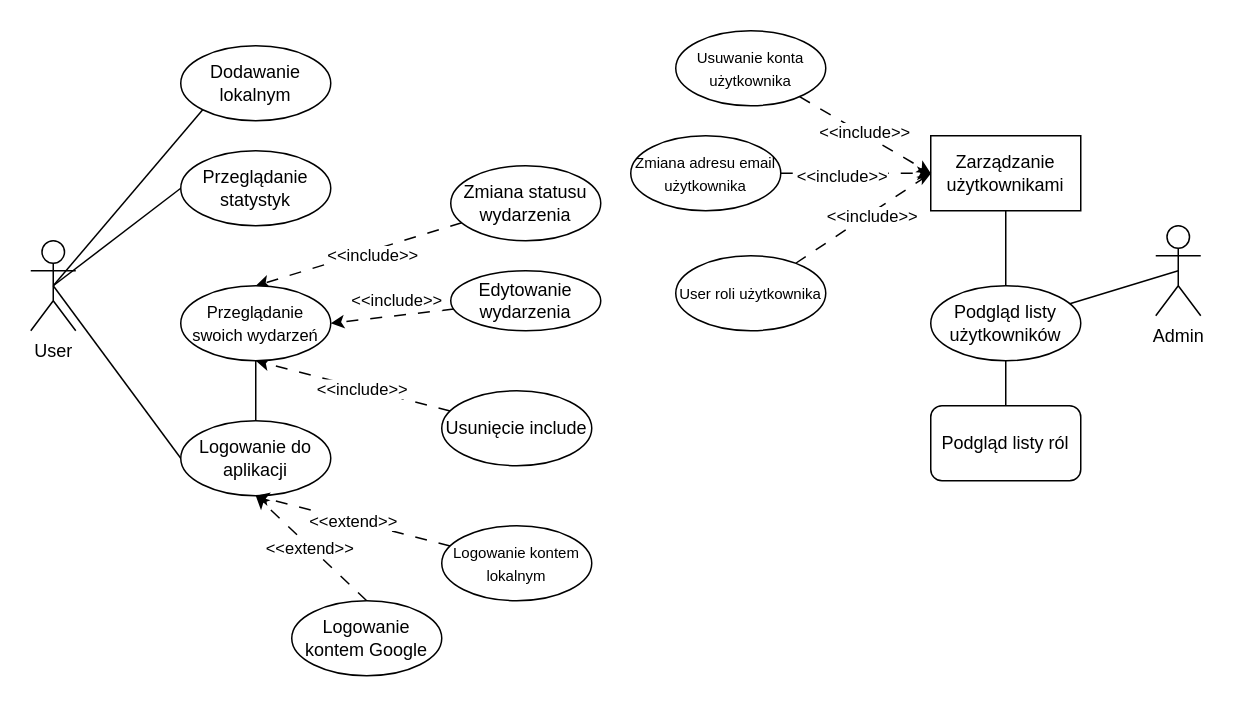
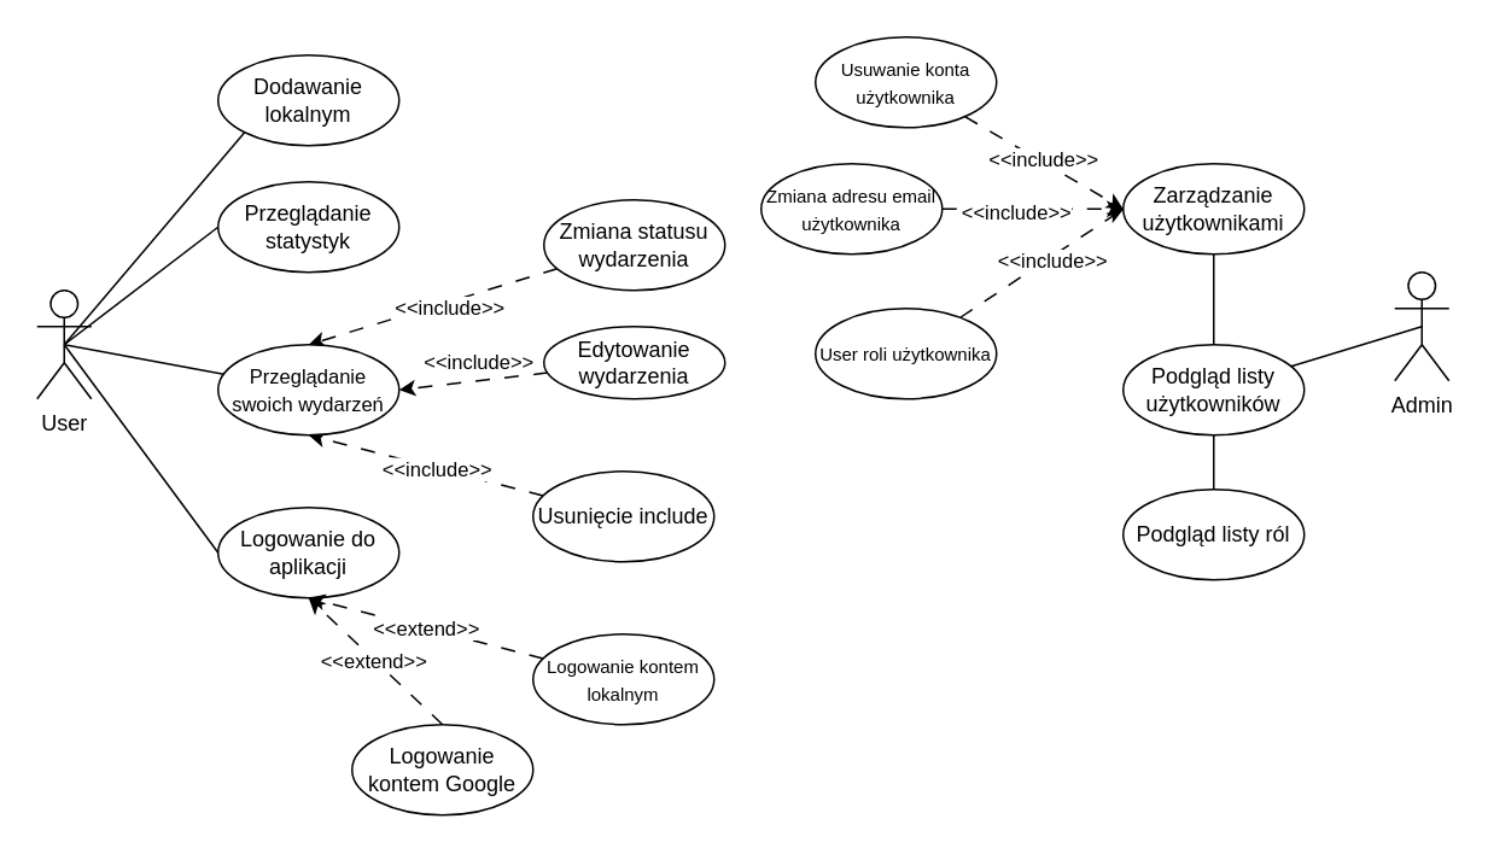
  <mxCell id="0" />
  <mxCell id="1" parent="0" />
  <mxCell id="2" style="rounded=0;orthogonalLoop=1;jettySize=auto;html=1;exitX=0.5;exitY=0.5;exitDx=0;exitDy=0;exitPerimeter=0;endArrow=none;startFill=0;entryX=0;entryY=0.5;entryDx=0;entryDy=0;" parent="1" source="4" target="6" edge="1"><mxGeometry relative="1" as="geometry" /></mxCell>
  <mxCell id="3" style="rounded=0;orthogonalLoop=1;jettySize=auto;html=1;entryX=0;entryY=1;entryDx=0;entryDy=0;endArrow=none;startFill=0;exitX=0.5;exitY=0.5;exitDx=0;exitDy=0;endFill=1;startArrow=none;exitPerimeter=0;" parent="1" source="4" target="13" edge="1"><mxGeometry relative="1" as="geometry" /></mxCell>
  <mxCell id="4" value="User" style="shape=umlActor;verticalLabelPosition=bottom;verticalAlign=top;html=1;outlineConnect=0;" parent="1" vertex="1"><mxGeometry x="20" y="160" width="30" height="60" as="geometry" /></mxCell>
  <mxCell id="5" value="Admin" style="shape=umlActor;verticalLabelPosition=bottom;verticalAlign=top;html=1;outlineConnect=0;" parent="1" vertex="1"><mxGeometry x="770" y="150" width="30" height="60" as="geometry" /></mxCell>
  <mxCell id="6" value="Logowanie do aplikacji" style="ellipse;whiteSpace=wrap;html=1;" parent="1" vertex="1"><mxGeometry x="120" y="280" width="100" height="50" as="geometry" /></mxCell>
  <mxCell id="7" style="rounded=0;orthogonalLoop=1;jettySize=auto;html=1;exitX=0.5;exitY=0;exitDx=0;exitDy=0;entryX=0.5;entryY=1;entryDx=0;entryDy=0;dashed=1;dashPattern=8 8;" parent="1" source="9" target="6" edge="1"><mxGeometry relative="1" as="geometry" /></mxCell>
  <mxCell id="8" value="&amp;lt;&amp;lt;extend&amp;gt;&amp;gt;" style="edgeLabel;html=1;align=center;verticalAlign=middle;resizable=0;points=[];" parent="7" vertex="1" connectable="0"><mxGeometry x="0.017" y="1" relative="1" as="geometry"><mxPoint as="offset" /></mxGeometry></mxCell>
  <mxCell id="9" value="Logowanie kontem Google" style="ellipse;whiteSpace=wrap;html=1;" parent="1" vertex="1"><mxGeometry x="194" y="400" width="100" height="50" as="geometry" /></mxCell>
  <mxCell id="10" style="rounded=0;orthogonalLoop=1;jettySize=auto;html=1;entryX=0.5;entryY=1;entryDx=0;entryDy=0;dashed=1;dashPattern=8 8;" parent="1" source="12" target="6" edge="1"><mxGeometry relative="1" as="geometry" /></mxCell>
  <mxCell id="11" value="&amp;lt;&amp;lt;extend&amp;gt;&amp;gt;" style="edgeLabel;html=1;align=center;verticalAlign=middle;resizable=0;points=[];" parent="10" vertex="1" connectable="0"><mxGeometry relative="1" as="geometry"><mxPoint as="offset" /></mxGeometry></mxCell>
  <mxCell id="12" value="&lt;font style=&quot;font-size: 10px;&quot;&gt;Logowanie kontem lokalnym&lt;/font&gt;" style="ellipse;whiteSpace=wrap;html=1;" parent="1" vertex="1"><mxGeometry x="294" y="350" width="100" height="50" as="geometry" /></mxCell>
  <mxCell id="13" value="Dodawanie lokalnym" style="ellipse;whiteSpace=wrap;html=1;" parent="1" vertex="1"><mxGeometry x="120" y="30" width="100" height="50" as="geometry" /></mxCell>
- <mxCell id="14" value="Zarządzanie użytkownikami" style="whiteSpace=wrap;html=1;rounded=0;" parent="1" vertex="1"><mxGeometry x="620" y="90" width="100" height="50" as="geometry" /></mxCell>
+ <mxCell id="14" value="Zarządzanie użytkownikami" style="ellipse;whiteSpace=wrap;html=1;" parent="1" vertex="1"><mxGeometry x="620" y="90" width="100" height="50" as="geometry" /></mxCell>
  <mxCell id="15" style="rounded=0;orthogonalLoop=1;jettySize=auto;html=1;endArrow=none;startFill=0;" parent="1" source="14" target="38" edge="1"><mxGeometry relative="1" as="geometry" /></mxCell>
  <mxCell id="16" style="rounded=0;orthogonalLoop=1;jettySize=auto;html=1;entryX=0.5;entryY=0;entryDx=0;entryDy=0;dashed=1;dashPattern=8 8;" parent="1" source="18" target="23" edge="1"><mxGeometry relative="1" as="geometry" /></mxCell>
  <mxCell id="17" value="&amp;lt;&amp;lt;include&amp;gt;&amp;gt;" style="edgeLabel;html=1;align=center;verticalAlign=middle;resizable=0;points=[];" parent="16" vertex="1" connectable="0"><mxGeometry x="-0.128" y="3" relative="1" as="geometry"><mxPoint as="offset" /></mxGeometry></mxCell>
  <mxCell id="18" value="Zmiana statusu wydarzenia" style="ellipse;whiteSpace=wrap;html=1;" parent="1" vertex="1"><mxGeometry x="300" y="110" width="100" height="50" as="geometry" /></mxCell>
  <mxCell id="19" style="rounded=0;orthogonalLoop=1;jettySize=auto;html=1;entryX=0.5;entryY=1;entryDx=0;entryDy=0;dashed=1;dashPattern=8 8;" parent="1" source="21" target="23" edge="1"><mxGeometry relative="1" as="geometry" /></mxCell>
  <mxCell id="20" value="&amp;lt;&amp;lt;include&amp;gt;&amp;gt;" style="edgeLabel;html=1;align=center;verticalAlign=middle;resizable=0;points=[];" parent="19" vertex="1" connectable="0"><mxGeometry x="-0.096" relative="1" as="geometry"><mxPoint as="offset" /></mxGeometry></mxCell>
  <mxCell id="21" value="Usunięcie include" style="ellipse;whiteSpace=wrap;html=1;" parent="1" vertex="1"><mxGeometry x="294" y="260" width="100" height="50" as="geometry" /></mxCell>
- <mxCell id="22" style="rounded=0;orthogonalLoop=1;jettySize=auto;html=1;endArrow=none;startFill=0;" parent="1" source="23" target="6" edge="1"><mxGeometry relative="1" as="geometry" /></mxCell>
+ <mxCell id="22" style="rounded=0;orthogonalLoop=1;jettySize=auto;html=1;entryX=0.5;entryY=0.5;entryDx=0;entryDy=0;entryPerimeter=0;endArrow=none;startFill=0;" parent="1" source="23" target="4" edge="1"><mxGeometry relative="1" as="geometry" /></mxCell>
  <mxCell id="23" value="&lt;font style=&quot;font-size: 11px;&quot;&gt;Przeglądanie swoich wydarzeń&lt;/font&gt;" style="ellipse;whiteSpace=wrap;html=1;" parent="1" vertex="1"><mxGeometry x="120" y="190" width="100" height="50" as="geometry" /></mxCell>
  <mxCell id="24" style="rounded=0;orthogonalLoop=1;jettySize=auto;html=1;entryX=1;entryY=0.5;entryDx=0;entryDy=0;dashed=1;dashPattern=8 8;" parent="1" source="26" target="23" edge="1"><mxGeometry relative="1" as="geometry" /></mxCell>
  <mxCell id="25" value="&amp;lt;&amp;lt;include&amp;gt;&amp;gt;" style="edgeLabel;html=1;align=center;verticalAlign=middle;resizable=0;points=[];" parent="24" vertex="1" connectable="0"><mxGeometry x="-0.056" y="3" relative="1" as="geometry"><mxPoint y="-13" as="offset" /></mxGeometry></mxCell>
  <mxCell id="26" value="Edytowanie wydarzenia" style="ellipse;whiteSpace=wrap;html=1;" parent="1" vertex="1"><mxGeometry x="300" y="180" width="100" height="40" as="geometry" /></mxCell>
  <mxCell id="27" style="rounded=0;orthogonalLoop=1;jettySize=auto;html=1;entryX=0.5;entryY=0.5;entryDx=0;entryDy=0;entryPerimeter=0;exitX=0;exitY=0.5;exitDx=0;exitDy=0;endArrow=none;startFill=0;" parent="1" source="28" target="4" edge="1"><mxGeometry relative="1" as="geometry" /></mxCell>
  <mxCell id="28" value="Przeglądanie statystyk" style="ellipse;whiteSpace=wrap;html=1;" parent="1" vertex="1"><mxGeometry x="120" y="100" width="100" height="50" as="geometry" /></mxCell>
  <mxCell id="29" value="&lt;font style=&quot;font-size: 10px;&quot;&gt;User roli użytkownika&lt;/font&gt;" style="ellipse;whiteSpace=wrap;html=1;" parent="1" vertex="1"><mxGeometry x="450" y="170" width="100" height="50" as="geometry" /></mxCell>
  <mxCell id="30" style="rounded=0;orthogonalLoop=1;jettySize=auto;html=1;entryX=0;entryY=0.5;entryDx=0;entryDy=0;endArrow=classicThin;startFill=0;endFill=1;dashed=1;dashPattern=8 8;" parent="1" source="29" target="14" edge="1"><mxGeometry relative="1" as="geometry" /></mxCell>
  <mxCell id="31" value="&amp;lt;&amp;lt;include&amp;gt;&amp;gt;" style="edgeLabel;html=1;align=center;verticalAlign=middle;resizable=0;points=[];" parent="30" vertex="1" connectable="0"><mxGeometry x="0.086" y="-2" relative="1" as="geometry"><mxPoint as="offset" /></mxGeometry></mxCell>
  <mxCell id="32" style="rounded=0;orthogonalLoop=1;jettySize=auto;html=1;entryX=0;entryY=0.5;entryDx=0;entryDy=0;dashed=1;dashPattern=8 8;" parent="1" source="34" target="14" edge="1"><mxGeometry relative="1" as="geometry" /></mxCell>
  <mxCell id="33" value="&amp;lt;&amp;lt;include&amp;gt;&amp;gt;" style="edgeLabel;html=1;align=center;verticalAlign=middle;resizable=0;points=[];" parent="32" vertex="1" connectable="0"><mxGeometry x="-0.2" y="-1" relative="1" as="geometry"><mxPoint as="offset" /></mxGeometry></mxCell>
  <mxCell id="34" value="&lt;font style=&quot;font-size: 10px;&quot;&gt;Zmiana adresu email użytkownika&lt;/font&gt;" style="ellipse;whiteSpace=wrap;html=1;" parent="1" vertex="1"><mxGeometry x="420" y="90" width="100" height="50" as="geometry" /></mxCell>
  <mxCell id="35" style="rounded=0;orthogonalLoop=1;jettySize=auto;html=1;entryX=0;entryY=0.5;entryDx=0;entryDy=0;dashed=1;dashPattern=8 8;" parent="1" source="37" target="14" edge="1"><mxGeometry relative="1" as="geometry" /></mxCell>
  <mxCell id="36" value="&amp;lt;&amp;lt;include&amp;gt;&amp;gt;" style="edgeLabel;html=1;align=center;verticalAlign=middle;resizable=0;points=[];" parent="35" vertex="1" connectable="0"><mxGeometry x="-0.033" y="1" relative="1" as="geometry"><mxPoint as="offset" /></mxGeometry></mxCell>
  <mxCell id="37" value="&lt;font style=&quot;font-size: 10px;&quot;&gt;Usuwanie konta użytkownika&lt;/font&gt;" style="ellipse;whiteSpace=wrap;html=1;" parent="1" vertex="1"><mxGeometry x="450" y="20" width="100" height="50" as="geometry" /></mxCell>
  <mxCell id="38" value="Podgląd listy użytkowników" style="ellipse;whiteSpace=wrap;html=1;" parent="1" vertex="1"><mxGeometry x="620" y="190" width="100" height="50" as="geometry" /></mxCell>
  <mxCell id="39" style="rounded=0;orthogonalLoop=1;jettySize=auto;html=1;entryX=0.5;entryY=0.5;entryDx=0;entryDy=0;entryPerimeter=0;endArrow=none;startFill=0;" parent="1" source="38" target="5" edge="1"><mxGeometry relative="1" as="geometry" /></mxCell>
- <mxCell id="40" value="Podgląd listy ról" style="whiteSpace=wrap;html=1;rounded=1;" vertex="1" parent="1"><mxGeometry x="620" y="270" width="100" height="50" as="geometry" /></mxCell>
+ <mxCell id="40" value="Podgląd listy ról" style="ellipse;whiteSpace=wrap;html=1;" vertex="1" parent="1"><mxGeometry x="620" y="270" width="100" height="50" as="geometry" /></mxCell>
  <mxCell id="41" style="rounded=0;orthogonalLoop=1;jettySize=auto;html=1;endArrow=none;startFill=0;" edge="1" parent="1" source="40" target="38"><mxGeometry relative="1" as="geometry" /></mxCell>
